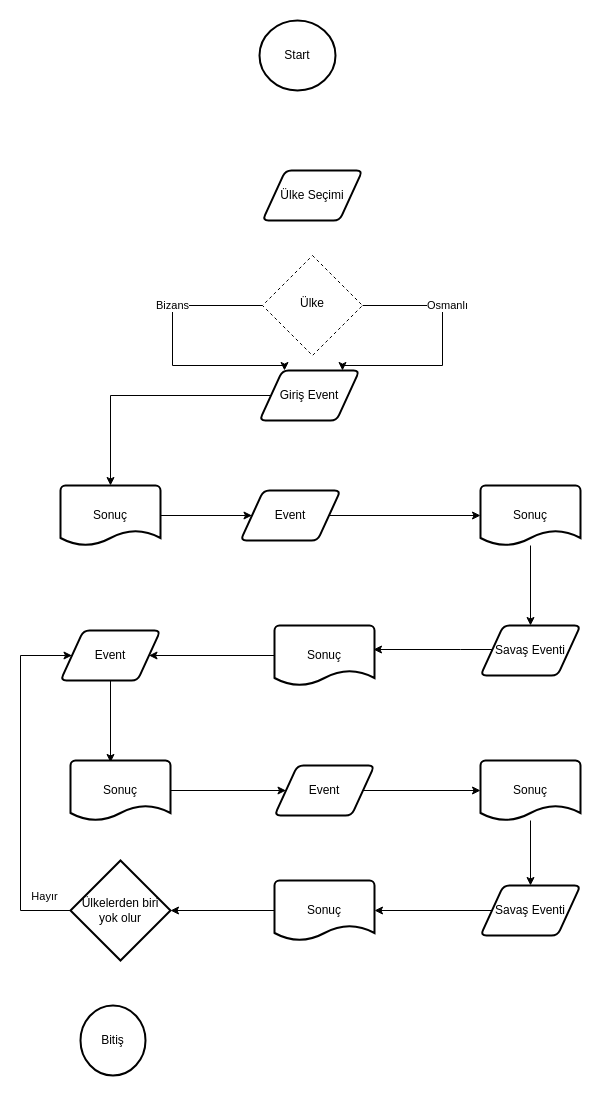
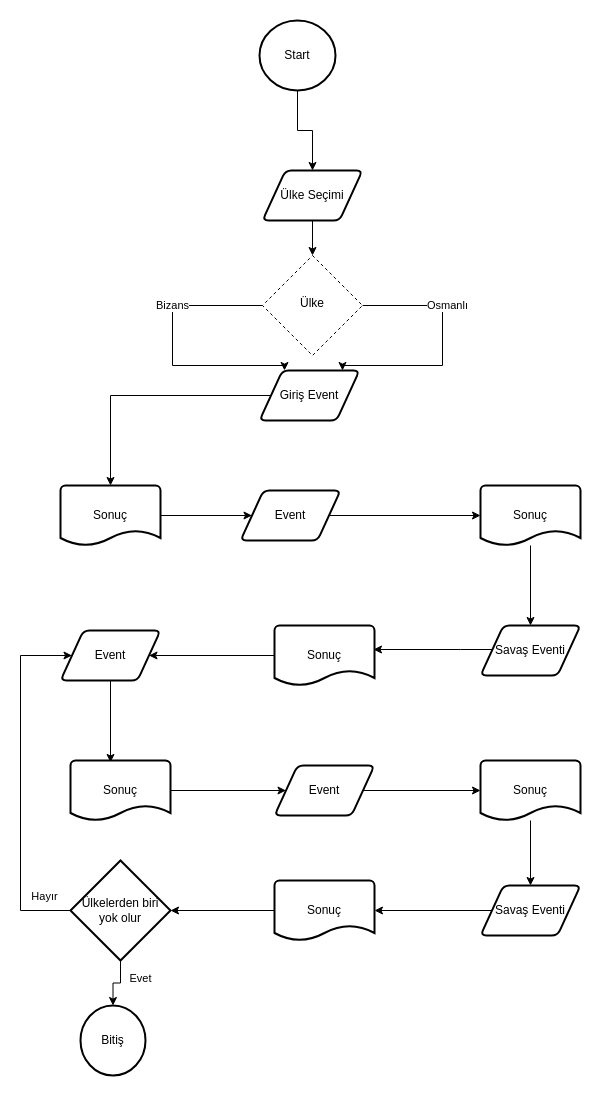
  <mxCell id="0" />
  <mxCell id="1" parent="0" />
+ <mxCell id="2" style="edgeStyle=orthogonalEdgeStyle;rounded=0;orthogonalLoop=1;jettySize=auto;html=1;startArrow=none;startFill=0;endArrow=classic;endFill=1;entryX=0.5;entryY=0;entryDx=0;entryDy=0;" edge="1" parent="1" source="3" target="5"><mxGeometry relative="1" as="geometry"><mxPoint x="312" y="145" as="targetPoint" /></mxGeometry></mxCell>
  <mxCell id="3" value="Start" style="strokeWidth=2;html=1;shape=mxgraph.flowchart.start_2;whiteSpace=wrap;" vertex="1" parent="1"><mxGeometry x="259" y="20" width="76" height="70" as="geometry" /></mxCell>
+ <mxCell id="4" style="edgeStyle=orthogonalEdgeStyle;rounded=0;orthogonalLoop=1;jettySize=auto;html=1;entryX=0.5;entryY=0;entryDx=0;entryDy=0;startArrow=none;startFill=0;endArrow=classic;endFill=1;" edge="1" parent="1" source="5" target="10"><mxGeometry relative="1" as="geometry" /></mxCell>
  <mxCell id="5" value="Ülke Seçimi" style="shape=parallelogram;html=1;strokeWidth=2;perimeter=parallelogramPerimeter;whiteSpace=wrap;rounded=1;arcSize=12;size=0.23;" vertex="1" parent="1"><mxGeometry x="262" y="170" width="100" height="50" as="geometry" /></mxCell>
  <mxCell id="6" style="edgeStyle=orthogonalEdgeStyle;rounded=0;orthogonalLoop=1;jettySize=auto;html=1;entryX=0.83;entryY=0;entryDx=0;entryDy=0;entryPerimeter=0;" edge="1" parent="1" source="10" target="12"><mxGeometry relative="1" as="geometry"><Array as="points"><mxPoint x="442" y="305" /><mxPoint x="442" y="365" /><mxPoint x="342" y="365" /></Array></mxGeometry></mxCell>
  <mxCell id="7" value="Osmanlı" style="edgeLabel;html=1;align=center;verticalAlign=middle;resizable=0;points=[];" vertex="1" connectable="0" parent="6"><mxGeometry x="-0.451" y="3" relative="1" as="geometry"><mxPoint x="17" y="2" as="offset" /></mxGeometry></mxCell>
  <mxCell id="8" style="edgeStyle=orthogonalEdgeStyle;rounded=0;orthogonalLoop=1;jettySize=auto;html=1;entryX=0.25;entryY=0;entryDx=0;entryDy=0;" edge="1" parent="1" source="10" target="12"><mxGeometry relative="1" as="geometry"><Array as="points"><mxPoint x="172" y="305" /><mxPoint x="172" y="365" /><mxPoint x="284" y="365" /></Array></mxGeometry></mxCell>
  <mxCell id="9" value="Bizans" style="edgeLabel;html=1;align=center;verticalAlign=middle;resizable=0;points=[];" vertex="1" connectable="0" parent="8"><mxGeometry x="-0.457" y="-1" relative="1" as="geometry"><mxPoint x="-19" as="offset" /></mxGeometry></mxCell>
  <mxCell id="10" value="Ülke" style="rhombus;whiteSpace=wrap;html=1;shadow=0;fontFamily=Helvetica;fontSize=12;align=center;strokeWidth=1;spacing=6;spacingTop=-4;dashed=1;" vertex="1" parent="1"><mxGeometry x="262" y="255" width="100" height="100" as="geometry" /></mxCell>
  <mxCell id="11" style="edgeStyle=orthogonalEdgeStyle;rounded=0;orthogonalLoop=1;jettySize=auto;html=1;entryX=0.5;entryY=0;entryDx=0;entryDy=0;entryPerimeter=0;" edge="1" parent="1" source="12" target="18"><mxGeometry relative="1" as="geometry"><mxPoint x="309" y="489.5" as="targetPoint" /></mxGeometry></mxCell>
  <mxCell id="12" value="Giriş Event" style="shape=parallelogram;html=1;strokeWidth=2;perimeter=parallelogramPerimeter;whiteSpace=wrap;rounded=1;arcSize=12;size=0.23;" vertex="1" parent="1"><mxGeometry x="259" y="370" width="100" height="50" as="geometry" /></mxCell>
  <mxCell id="13" style="edgeStyle=orthogonalEdgeStyle;rounded=0;orthogonalLoop=1;jettySize=auto;html=1;entryX=0;entryY=0.5;entryDx=0;entryDy=0;entryPerimeter=0;startArrow=none;startFill=0;endArrow=classic;endFill=1;" edge="1" parent="1" source="14" target="16"><mxGeometry relative="1" as="geometry" /></mxCell>
  <mxCell id="14" value="Event" style="shape=parallelogram;html=1;strokeWidth=2;perimeter=parallelogramPerimeter;whiteSpace=wrap;rounded=1;arcSize=12;size=0.23;" vertex="1" parent="1"><mxGeometry x="240" y="490" width="100" height="50" as="geometry" /></mxCell>
  <mxCell id="15" style="edgeStyle=orthogonalEdgeStyle;rounded=0;orthogonalLoop=1;jettySize=auto;html=1;entryX=0.5;entryY=0;entryDx=0;entryDy=0;startArrow=none;startFill=0;endArrow=classic;endFill=1;" edge="1" parent="1" source="16" target="20"><mxGeometry relative="1" as="geometry" /></mxCell>
  <mxCell id="16" value="Sonuç" style="strokeWidth=2;html=1;shape=mxgraph.flowchart.document2;whiteSpace=wrap;size=0.25;" vertex="1" parent="1"><mxGeometry x="480" y="485" width="100" height="60" as="geometry" /></mxCell>
  <mxCell id="17" style="edgeStyle=orthogonalEdgeStyle;rounded=0;orthogonalLoop=1;jettySize=auto;html=1;entryX=0;entryY=0.5;entryDx=0;entryDy=0;startArrow=none;startFill=0;endArrow=classic;endFill=1;" edge="1" parent="1" source="18" target="14"><mxGeometry relative="1" as="geometry" /></mxCell>
  <mxCell id="18" value="Sonuç" style="strokeWidth=2;html=1;shape=mxgraph.flowchart.document2;whiteSpace=wrap;size=0.25;" vertex="1" parent="1"><mxGeometry x="60" y="485" width="100" height="60" as="geometry" /></mxCell>
  <mxCell id="19" style="edgeStyle=orthogonalEdgeStyle;rounded=0;orthogonalLoop=1;jettySize=auto;html=1;entryX=0.99;entryY=0.4;entryDx=0;entryDy=0;entryPerimeter=0;startArrow=none;startFill=0;endArrow=classic;endFill=1;" edge="1" parent="1" source="20" target="26"><mxGeometry relative="1" as="geometry"><Array as="points"><mxPoint x="460" y="649" /><mxPoint x="460" y="649" /></Array></mxGeometry></mxCell>
  <mxCell id="20" value="Savaş Eventi" style="shape=parallelogram;html=1;strokeWidth=2;perimeter=parallelogramPerimeter;whiteSpace=wrap;rounded=1;arcSize=12;size=0.23;" vertex="1" parent="1"><mxGeometry x="480" y="625" width="100" height="50" as="geometry" /></mxCell>
  <mxCell id="21" style="edgeStyle=orthogonalEdgeStyle;rounded=0;orthogonalLoop=1;jettySize=auto;html=1;entryX=0.4;entryY=0.033;entryDx=0;entryDy=0;entryPerimeter=0;startArrow=none;startFill=0;endArrow=classic;endFill=1;" edge="1" parent="1" source="22" target="28"><mxGeometry relative="1" as="geometry" /></mxCell>
  <mxCell id="22" value="Event" style="shape=parallelogram;html=1;strokeWidth=2;perimeter=parallelogramPerimeter;whiteSpace=wrap;rounded=1;arcSize=12;size=0.23;" vertex="1" parent="1"><mxGeometry x="60" y="630" width="100" height="50" as="geometry" /></mxCell>
  <mxCell id="23" style="edgeStyle=orthogonalEdgeStyle;rounded=0;orthogonalLoop=1;jettySize=auto;html=1;entryX=0;entryY=0.5;entryDx=0;entryDy=0;entryPerimeter=0;startArrow=none;startFill=0;endArrow=classic;endFill=1;" edge="1" parent="1" source="24" target="30"><mxGeometry relative="1" as="geometry" /></mxCell>
  <mxCell id="24" value="Event" style="shape=parallelogram;html=1;strokeWidth=2;perimeter=parallelogramPerimeter;whiteSpace=wrap;rounded=1;arcSize=12;size=0.23;" vertex="1" parent="1"><mxGeometry x="274" y="765" width="100" height="50" as="geometry" /></mxCell>
  <mxCell id="25" style="edgeStyle=orthogonalEdgeStyle;rounded=0;orthogonalLoop=1;jettySize=auto;html=1;entryX=1;entryY=0.5;entryDx=0;entryDy=0;startArrow=none;startFill=0;endArrow=classic;endFill=1;" edge="1" parent="1" source="26" target="22"><mxGeometry relative="1" as="geometry" /></mxCell>
  <mxCell id="26" value="Sonuç" style="strokeWidth=2;html=1;shape=mxgraph.flowchart.document2;whiteSpace=wrap;size=0.25;" vertex="1" parent="1"><mxGeometry x="274" y="625" width="100" height="60" as="geometry" /></mxCell>
  <mxCell id="27" style="edgeStyle=orthogonalEdgeStyle;rounded=0;orthogonalLoop=1;jettySize=auto;html=1;entryX=0;entryY=0.5;entryDx=0;entryDy=0;startArrow=none;startFill=0;endArrow=classic;endFill=1;" edge="1" parent="1" source="28" target="24"><mxGeometry relative="1" as="geometry" /></mxCell>
  <mxCell id="28" value="Sonuç" style="strokeWidth=2;html=1;shape=mxgraph.flowchart.document2;whiteSpace=wrap;size=0.25;" vertex="1" parent="1"><mxGeometry x="70" y="760" width="100" height="60" as="geometry" /></mxCell>
  <mxCell id="29" style="edgeStyle=orthogonalEdgeStyle;rounded=0;orthogonalLoop=1;jettySize=auto;html=1;entryX=0.5;entryY=0;entryDx=0;entryDy=0;startArrow=none;startFill=0;endArrow=classic;endFill=1;" edge="1" parent="1" source="30" target="32"><mxGeometry relative="1" as="geometry" /></mxCell>
  <mxCell id="30" value="Sonuç" style="strokeWidth=2;html=1;shape=mxgraph.flowchart.document2;whiteSpace=wrap;size=0.25;" vertex="1" parent="1"><mxGeometry x="480" y="760" width="100" height="60" as="geometry" /></mxCell>
  <mxCell id="31" style="edgeStyle=orthogonalEdgeStyle;rounded=0;orthogonalLoop=1;jettySize=auto;html=1;entryX=1;entryY=0.5;entryDx=0;entryDy=0;entryPerimeter=0;startArrow=none;startFill=0;endArrow=classic;endFill=1;" edge="1" parent="1" source="32" target="34"><mxGeometry relative="1" as="geometry" /></mxCell>
  <mxCell id="32" value="Savaş Eventi" style="shape=parallelogram;html=1;strokeWidth=2;perimeter=parallelogramPerimeter;whiteSpace=wrap;rounded=1;arcSize=12;size=0.23;" vertex="1" parent="1"><mxGeometry x="480" y="885" width="100" height="50" as="geometry" /></mxCell>
  <mxCell id="33" style="edgeStyle=orthogonalEdgeStyle;rounded=0;orthogonalLoop=1;jettySize=auto;html=1;startArrow=none;startFill=0;endArrow=classic;endFill=1;entryX=1;entryY=0.5;entryDx=0;entryDy=0;entryPerimeter=0;" edge="1" parent="1" source="34" target="38"><mxGeometry relative="1" as="geometry"><mxPoint x="190" y="910" as="targetPoint" /></mxGeometry></mxCell>
  <mxCell id="34" value="Sonuç" style="strokeWidth=2;html=1;shape=mxgraph.flowchart.document2;whiteSpace=wrap;size=0.25;" vertex="1" parent="1"><mxGeometry x="274" y="880" width="100" height="60" as="geometry" /></mxCell>
  <mxCell id="35" style="edgeStyle=orthogonalEdgeStyle;rounded=0;orthogonalLoop=1;jettySize=auto;html=1;entryX=0;entryY=0.5;entryDx=0;entryDy=0;startArrow=none;startFill=0;endArrow=classic;endFill=1;" edge="1" parent="1" source="38" target="22"><mxGeometry relative="1" as="geometry"><Array as="points"><mxPoint x="20" y="910" /><mxPoint x="20" y="655" /></Array></mxGeometry></mxCell>
  <mxCell id="36" value="Hayır" style="edgeLabel;html=1;align=center;verticalAlign=middle;resizable=0;points=[];" vertex="1" connectable="0" parent="35"><mxGeometry x="-0.897" y="-4" relative="1" as="geometry"><mxPoint x="-9" y="-11" as="offset" /></mxGeometry></mxCell>
+ <mxCell id="37" value="Evet" style="edgeStyle=orthogonalEdgeStyle;rounded=0;orthogonalLoop=1;jettySize=auto;html=1;startArrow=none;startFill=0;endArrow=classic;endFill=1;entryX=0.5;entryY=0;entryDx=0;entryDy=0;entryPerimeter=0;" edge="1" parent="1" source="38" target="39"><mxGeometry x="-0.333" y="20" relative="1" as="geometry"><mxPoint x="130" y="1005" as="targetPoint" /><mxPoint as="offset" /></mxGeometry></mxCell>
  <mxCell id="38" value="Ülkelerden biri yok olur" style="strokeWidth=2;html=1;shape=mxgraph.flowchart.decision;whiteSpace=wrap;" vertex="1" parent="1"><mxGeometry x="70" y="860" width="100" height="100" as="geometry" /></mxCell>
  <mxCell id="39" value="Bitiş" style="strokeWidth=2;html=1;shape=mxgraph.flowchart.start_2;whiteSpace=wrap;" vertex="1" parent="1"><mxGeometry x="80" y="1005" width="65" height="70" as="geometry" /></mxCell>
